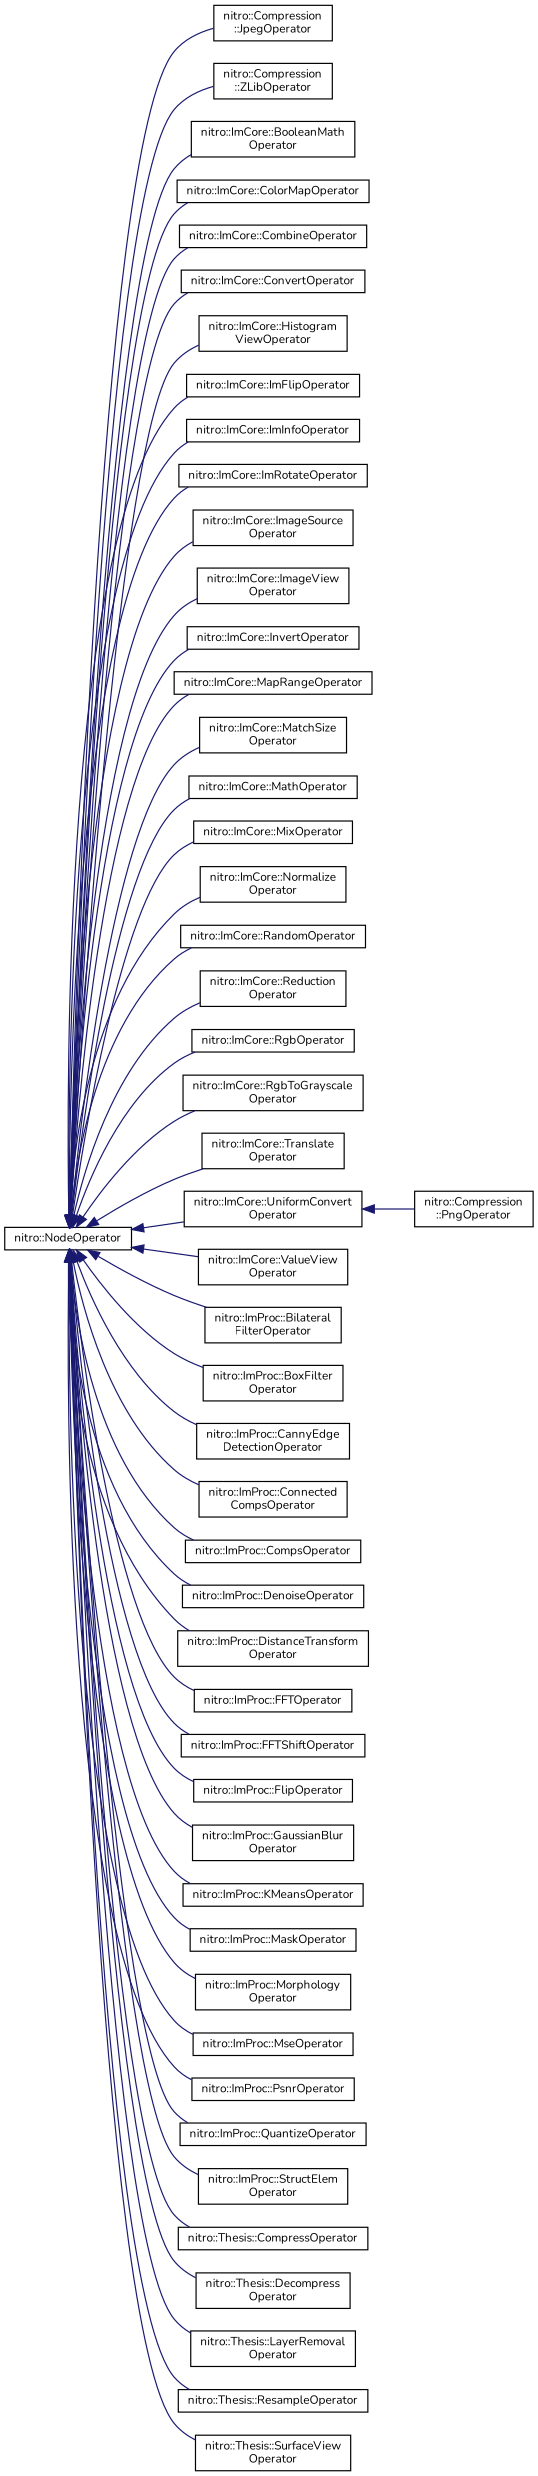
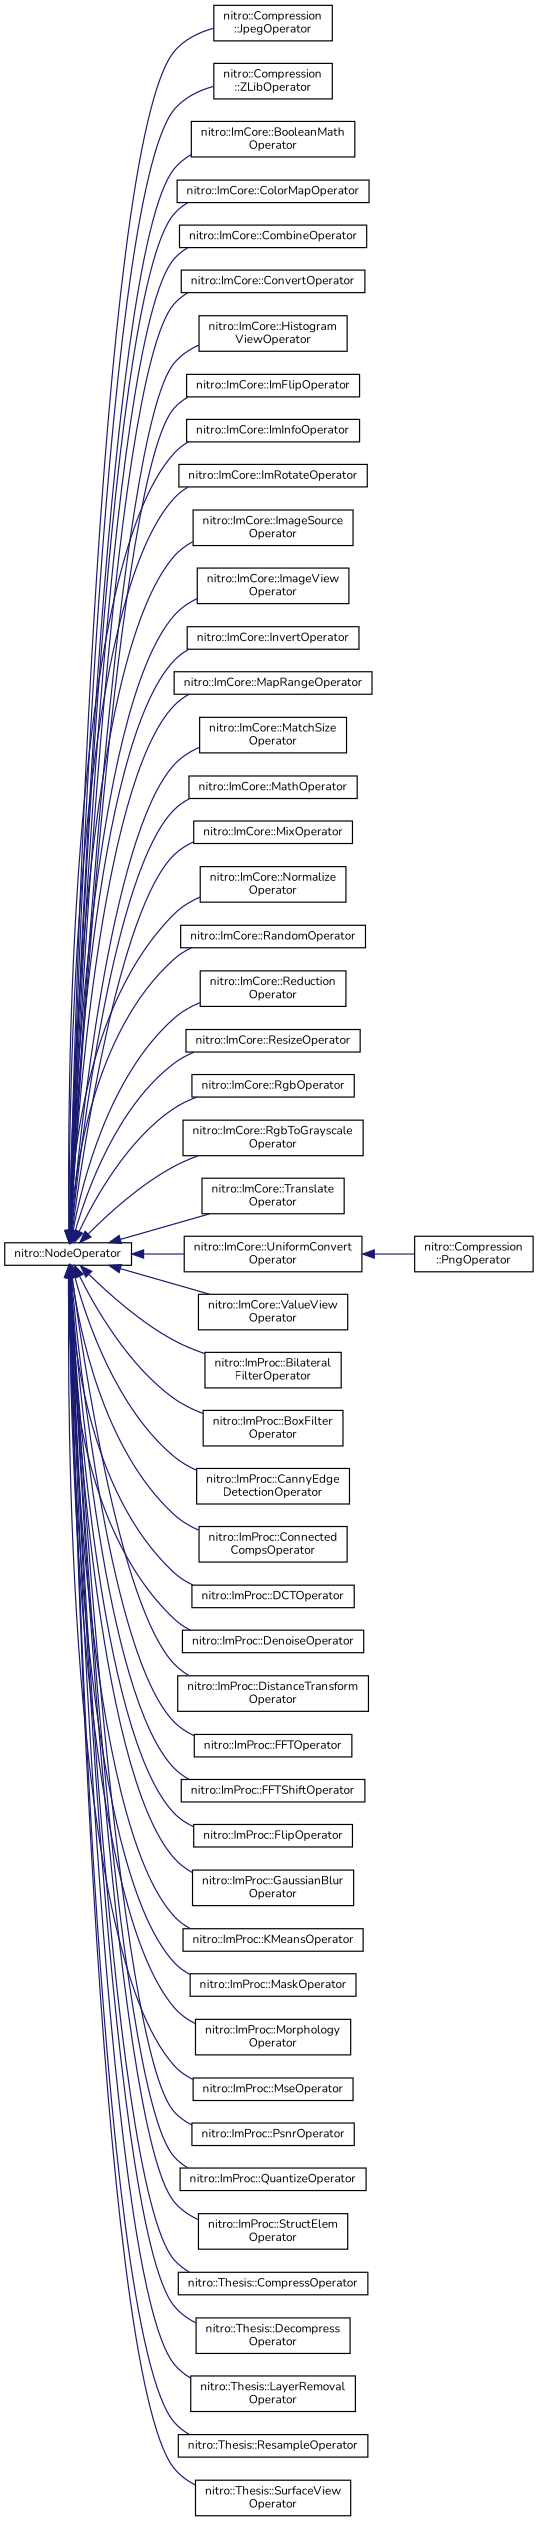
  digraph {
    fontname=Nunito
    rankdir=LR
    node [color=black fillcolor=white fontname=Nunito fontsize=10 shape=record style=filled]
    edge [color=midnightblue dir=back fontname=Nunito fontsize=10 labelfontname=Helvetica labelfontsize=10 style=solid]
    n1 [height=0.2 label="nitro::NodeOperator" width=0.4]
    n2 [height=0.2 label="nitro::Compression\l::JpegOperator" width=0.4]
    n3 [height=0.2 label="nitro::Compression\l::ZLibOperator" width=0.4]
    n4 [height=0.2 label="nitro::ImCore::BooleanMath\lOperator" width=0.4]
    n5 [height=0.2 label="nitro::ImCore::ColorMapOperator" width=0.4]
    n6 [height=0.2 label="nitro::ImCore::CombineOperator" width=0.4]
    n7 [height=0.2 label="nitro::ImCore::ConvertOperator" width=0.4]
    n8 [height=0.2 label="nitro::ImCore::Histogram\lViewOperator" width=0.4]
    n9 [height=0.2 label="nitro::ImCore::ImFlipOperator" width=0.4]
    n10 [height=0.2 label="nitro::ImCore::ImInfoOperator" width=0.4]
    n11 [height=0.2 label="nitro::ImCore::ImRotateOperator" width=0.4]
    n12 [height=0.2 label="nitro::ImCore::ImageSource\lOperator" width=0.4]
    n13 [height=0.2 label="nitro::ImCore::ImageView\lOperator" width=0.4]
    n14 [height=0.2 label="nitro::ImCore::InvertOperator" width=0.4]
    n15 [height=0.2 label="nitro::ImCore::MapRangeOperator" width=0.4]
    n16 [height=0.2 label="nitro::ImCore::MatchSize\lOperator" width=0.4]
    n17 [height=0.2 label="nitro::ImCore::MathOperator" width=0.4]
    n18 [height=0.2 label="nitro::ImCore::MixOperator" width=0.4]
    n19 [height=0.2 label="nitro::ImCore::Normalize\lOperator" width=0.4]
    n20 [height=0.2 label="nitro::ImCore::RandomOperator" width=0.4]
    n21 [height=0.2 label="nitro::ImCore::Reduction\lOperator" width=0.4]
+   n22 [height=0.2 label="nitro::ImCore::ResizeOperator" width=0.4]
    n23 [height=0.2 label="nitro::ImCore::RgbOperator" width=0.4]
    n24 [height=0.2 label="nitro::ImCore::RgbToGrayscale\lOperator" width=0.4]
    n25 [height=0.2 label="nitro::ImCore::Translate\lOperator" width=0.4]
    n26 [height=0.2 label="nitro::ImCore::UniformConvert\lOperator" width=0.4]
    n27 [height=0.2 label="nitro::ImCore::ValueView\lOperator" width=0.4]
    n28 [height=0.2 label="nitro::ImProc::Bilateral\lFilterOperator" width=0.4]
    n29 [height=0.2 label="nitro::ImProc::BoxFilter\lOperator" width=0.4]
    n30 [height=0.2 label="nitro::ImProc::CannyEdge\lDetectionOperator" width=0.4]
    n31 [height=0.2 label="nitro::ImProc::Connected\lCompsOperator" width=0.4]
-   n32 [height=0.2 label="nitro::ImProc::CompsOperator" width=0.4]
+   n32 [height=0.2 label="nitro::ImProc::DCTOperator" width=0.4]
    n33 [height=0.2 label="nitro::ImProc::DenoiseOperator" width=0.4]
    n34 [height=0.2 label="nitro::ImProc::DistanceTransform\lOperator" width=0.4]
    n35 [height=0.2 label="nitro::ImProc::FFTOperator" width=0.4]
    n36 [height=0.2 label="nitro::ImProc::FFTShiftOperator" width=0.4]
    n37 [height=0.2 label="nitro::ImProc::FlipOperator" width=0.4]
    n38 [height=0.2 label="nitro::ImProc::GaussianBlur\lOperator" width=0.4]
    n39 [height=0.2 label="nitro::ImProc::KMeansOperator" width=0.4]
    n40 [height=0.2 label="nitro::ImProc::MaskOperator" width=0.4]
    n41 [height=0.2 label="nitro::ImProc::Morphology\lOperator" width=0.4]
    n42 [height=0.2 label="nitro::ImProc::MseOperator" width=0.4]
    n43 [height=0.2 label="nitro::ImProc::PsnrOperator" width=0.4]
    n44 [height=0.2 label="nitro::ImProc::QuantizeOperator" width=0.4]
    n45 [height=0.2 label="nitro::ImProc::StructElem\lOperator" width=0.4]
    n46 [height=0.2 label="nitro::Thesis::CompressOperator" width=0.4]
    n47 [height=0.2 label="nitro::Thesis::Decompress\lOperator" width=0.4]
    n48 [height=0.2 label="nitro::Thesis::LayerRemoval\lOperator" width=0.4]
    n49 [height=0.2 label="nitro::Thesis::ResampleOperator" width=0.4]
    n50 [height=0.2 label="nitro::Thesis::SurfaceView\lOperator" width=0.4]
    n51 [height=0.2 label="nitro::Compression\l::PngOperator" width=0.4]
    n1 -> n2
    n1 -> n3
    n1 -> n4
    n1 -> n5
    n1 -> n6
    n1 -> n7
    n1 -> n8
    n1 -> n9
    n1 -> n10
    n1 -> n11
    n1 -> n12
    n1 -> n13
    n1 -> n14
    n1 -> n15
    n1 -> n16
    n1 -> n17
    n1 -> n18
    n1 -> n19
    n1 -> n20
    n1 -> n21
+   n1 -> n22
    n1 -> n23
    n1 -> n24
    n1 -> n25
    n1 -> n26
    n1 -> n27
    n1 -> n28
    n1 -> n29
    n1 -> n30
    n1 -> n31
    n1 -> n32
    n1 -> n33
    n1 -> n34
    n1 -> n35
    n1 -> n36
    n1 -> n37
    n1 -> n38
    n1 -> n39
    n1 -> n40
    n1 -> n41
    n1 -> n42
    n1 -> n43
    n1 -> n44
    n1 -> n45
    n1 -> n46
    n1 -> n47
    n1 -> n48
    n1 -> n49
    n1 -> n50
    n26 -> n51
  }
